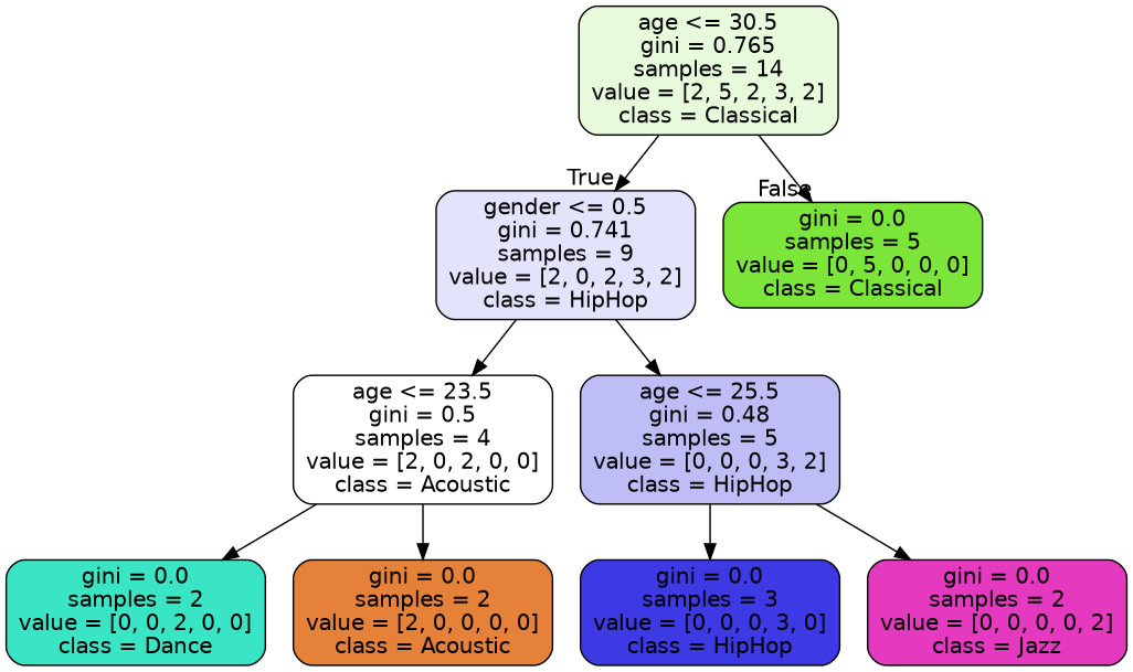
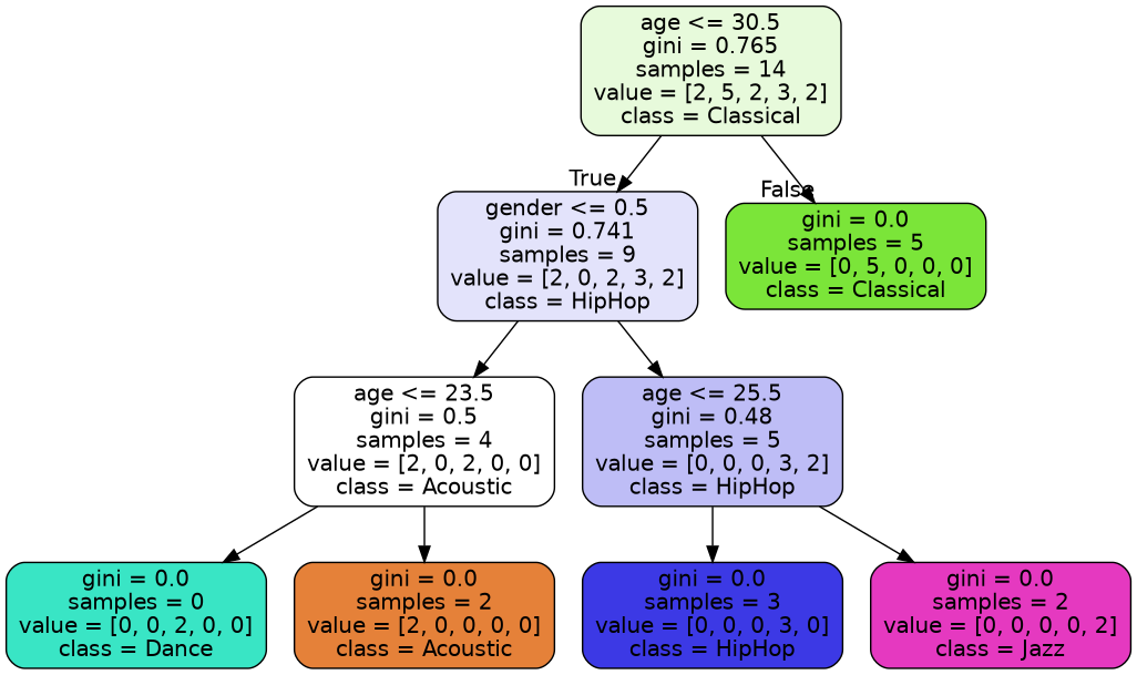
  digraph {
    node [color=black fontname=helvetica shape=box style="filled, rounded"]
    edge [fontname=helvetica]
    n1 [fillcolor="#e7fadb" label="age <= 30.5\ngini = 0.765\nsamples = 14\nvalue = [2, 5, 2, 3, 2]\nclass = Classical"]
    n2 [fillcolor="#e3e3fb" label="gender <= 0.5\ngini = 0.741\nsamples = 9\nvalue = [2, 0, 2, 3, 2]\nclass = HipHop"]
    n3 [fillcolor="#7be539" label="gini = 0.0\nsamples = 5\nvalue = [0, 5, 0, 0, 0]\nclass = Classical"]
    n4 [fillcolor="#ffffff" label="age <= 23.5\ngini = 0.5\nsamples = 4\nvalue = [2, 0, 2, 0, 0]\nclass = Acoustic"]
    n5 [fillcolor="#bebdf6" label="age <= 25.5\ngini = 0.48\nsamples = 5\nvalue = [0, 0, 0, 3, 2]\nclass = HipHop"]
-   n6 [fillcolor="#39e5c5" label="gini = 0.0\nsamples = 2\nvalue = [0, 0, 2, 0, 0]\nclass = Dance"]
+   n6 [fillcolor="#39e5c5" label="gini = 0.0\nsamples = 0\nvalue = [0, 0, 2, 0, 0]\nclass = Dance"]
    n7 [fillcolor="#e58139" label="gini = 0.0\nsamples = 2\nvalue = [2, 0, 0, 0, 0]\nclass = Acoustic"]
    n8 [fillcolor="#3c39e5" label="gini = 0.0\nsamples = 3\nvalue = [0, 0, 0, 3, 0]\nclass = HipHop"]
    n9 [fillcolor="#e539c0" label="gini = 0.0\nsamples = 2\nvalue = [0, 0, 0, 0, 2]\nclass = Jazz"]
    n1 -> n2 [headlabel=True labelangle=45 labeldistance=2.5]
    n1 -> n3 [headlabel=False labelangle=-45 labeldistance=2.5]
    n2 -> n4
    n2 -> n5
    n4 -> n6
    n4 -> n7
    n5 -> n8
    n5 -> n9
  }
